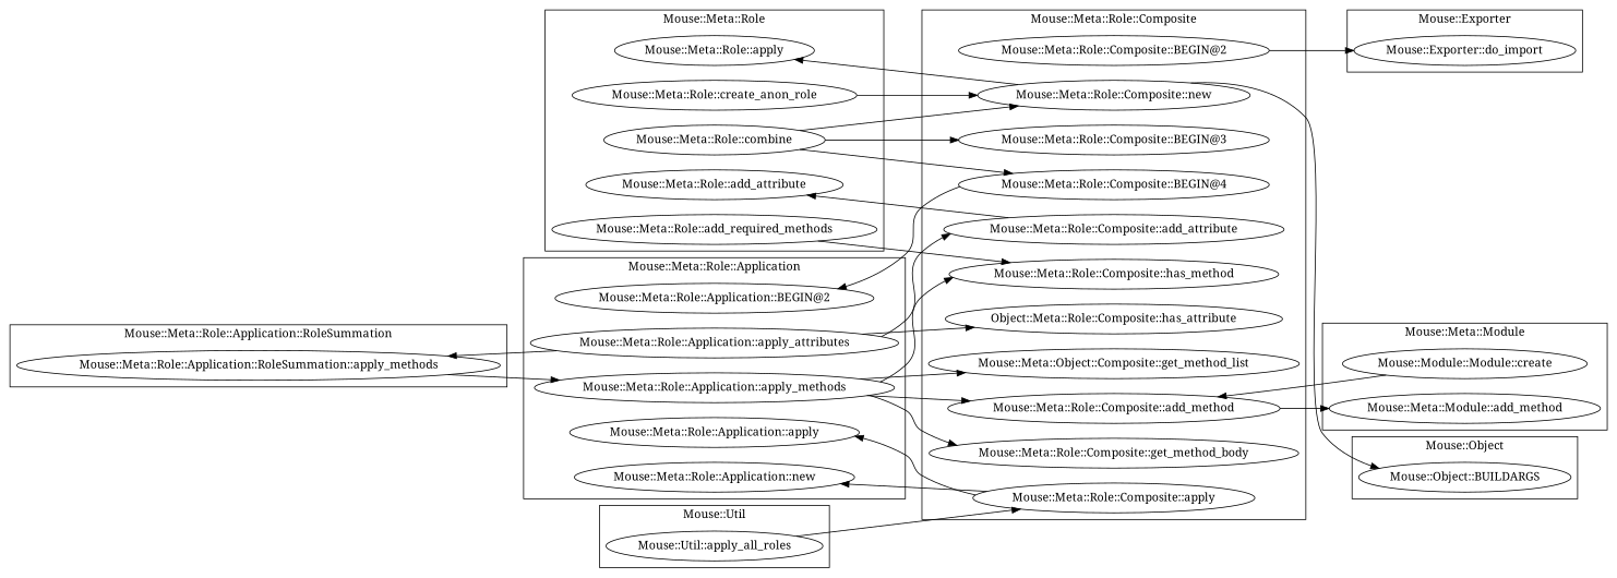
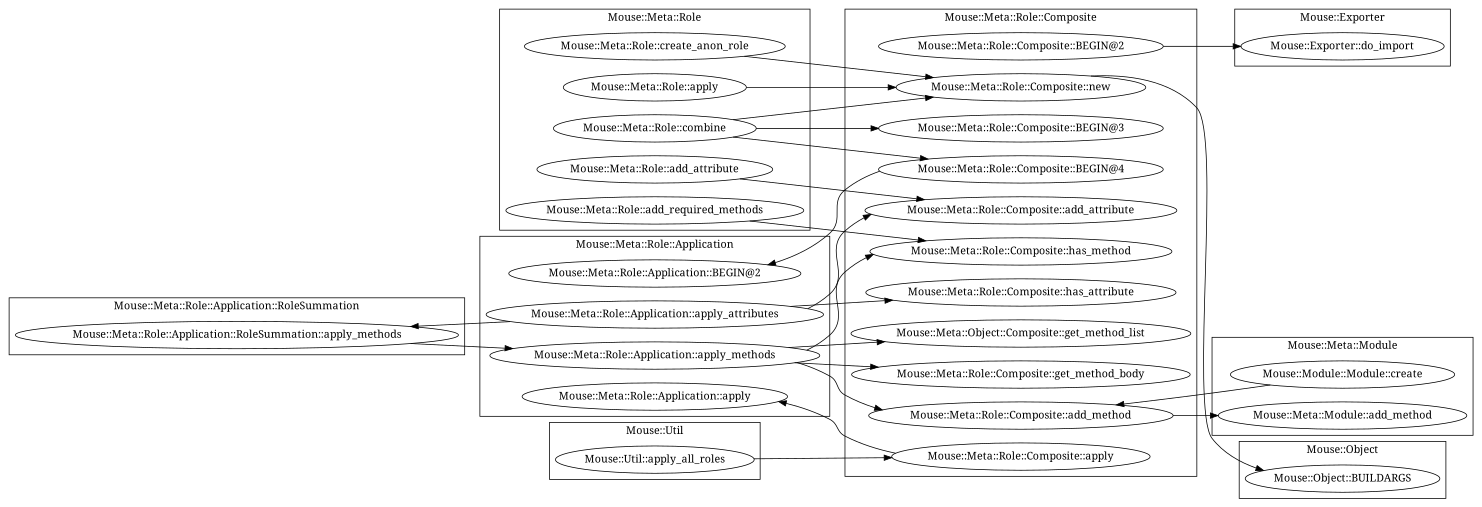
  digraph {
    fontname="Noto Serif"
    rankdir=LR
    node [fontname="Noto Serif"]
    edge [fontname="Noto Serif"]
    "Mouse::Meta::Role::add_required_methods"
    "Mouse::Meta::Role::create_anon_role"
    "Mouse::Meta::Role::combine"
    "Mouse::Meta::Role::add_attribute"
    "Mouse::Meta::Role::apply"
    "Mouse::Meta::Role::Composite::get_method_body"
    "Mouse::Meta::Role::Composite::BEGIN@2"
    "Mouse::Meta::Role::Composite::add_attribute"
    "Mouse::Meta::Role::Composite::BEGIN@3"
    "Mouse::Meta::Role::Composite::add_method"
    n11 [label="Mouse::Meta::Object::Composite::get_method_list"]
    "Mouse::Meta::Role::Composite::apply"
    "Mouse::Meta::Role::Composite::BEGIN@4"
    "Mouse::Meta::Role::Composite::has_method"
-   "Mouse::Meta::Role::Composite::has_attribute" [label="Object::Meta::Role::Composite::has_attribute"]
+   "Mouse::Meta::Role::Composite::has_attribute"
    "Mouse::Meta::Role::Composite::new"
    "Mouse::Object::BUILDARGS"
    "Mouse::Meta::Role::Application::RoleSummation::apply_methods"
    "Mouse::Util::apply_all_roles"
-   "Mouse::Meta::Role::Application::new"
    "Mouse::Meta::Role::Application::BEGIN@2"
    "Mouse::Meta::Role::Application::apply"
    "Mouse::Meta::Role::Application::apply_methods"
    "Mouse::Meta::Role::Application::apply_attributes"
    "Mouse::Exporter::do_import"
    n26 [label="Mouse::Module::Module::create"]
    "Mouse::Meta::Module::add_method"
    subgraph cluster_1 {
      label="Mouse::Meta::Role"
      "Mouse::Meta::Role::add_required_methods"
      "Mouse::Meta::Role::create_anon_role"
      "Mouse::Meta::Role::combine"
      "Mouse::Meta::Role::add_attribute"
      "Mouse::Meta::Role::apply"
    }
    subgraph cluster_2 {
      label="Mouse::Meta::Role::Composite"
      "Mouse::Meta::Role::Composite::get_method_body"
      "Mouse::Meta::Role::Composite::BEGIN@2"
      "Mouse::Meta::Role::Composite::add_attribute"
      "Mouse::Meta::Role::Composite::BEGIN@3"
      "Mouse::Meta::Role::Composite::add_method"
      n11
      "Mouse::Meta::Role::Composite::apply"
      "Mouse::Meta::Role::Composite::BEGIN@4"
      "Mouse::Meta::Role::Composite::has_method"
      "Mouse::Meta::Role::Composite::has_attribute"
      "Mouse::Meta::Role::Composite::new"
    }
    subgraph cluster_3 {
      label="Mouse::Object"
      "Mouse::Object::BUILDARGS"
    }
    subgraph cluster_4 {
      label="Mouse::Meta::Role::Application::RoleSummation"
      "Mouse::Meta::Role::Application::RoleSummation::apply_methods"
    }
    subgraph cluster_5 {
      label="Mouse::Util"
      "Mouse::Util::apply_all_roles"
    }
    subgraph cluster_6 {
      label="Mouse::Meta::Role::Application"
-     "Mouse::Meta::Role::Application::new"
      "Mouse::Meta::Role::Application::BEGIN@2"
      "Mouse::Meta::Role::Application::apply"
      "Mouse::Meta::Role::Application::apply_methods"
      "Mouse::Meta::Role::Application::apply_attributes"
    }
    subgraph cluster_7 {
      label="Mouse::Exporter"
      "Mouse::Exporter::do_import"
    }
    subgraph cluster_8 {
      label="Mouse::Meta::Module"
      n26
      "Mouse::Meta::Module::add_method"
    }
    "Mouse::Meta::Role::add_required_methods" -> "Mouse::Meta::Role::Composite::has_method"
    "Mouse::Meta::Role::create_anon_role" -> "Mouse::Meta::Role::Composite::new"
    "Mouse::Meta::Role::combine" -> "Mouse::Meta::Role::Composite::BEGIN@3"
    "Mouse::Meta::Role::combine" -> "Mouse::Meta::Role::Composite::BEGIN@4"
    "Mouse::Meta::Role::combine" -> "Mouse::Meta::Role::Composite::new"
    "Mouse::Meta::Role::Composite::BEGIN@2" -> "Mouse::Exporter::do_import"
-   "Mouse::Meta::Role::Composite::add_attribute" -> "Mouse::Meta::Role::add_attribute"
+   "Mouse::Meta::Role::add_attribute" -> "Mouse::Meta::Role::Composite::add_attribute"
    "Mouse::Meta::Role::Composite::add_method" -> "Mouse::Meta::Module::add_method"
-   "Mouse::Meta::Role::Composite::apply" -> "Mouse::Meta::Role::Application::new"
    "Mouse::Meta::Role::Composite::apply" -> "Mouse::Meta::Role::Application::apply"
    "Mouse::Meta::Role::Composite::BEGIN@4" -> "Mouse::Meta::Role::Application::BEGIN@2"
-   "Mouse::Meta::Role::Composite::new" -> "Mouse::Meta::Role::apply"
+   "Mouse::Meta::Role::apply" -> "Mouse::Meta::Role::Composite::new"
    "Mouse::Meta::Role::Composite::new" -> "Mouse::Object::BUILDARGS"
    "Mouse::Meta::Role::Application::RoleSummation::apply_methods" -> "Mouse::Meta::Role::Application::apply_methods"
    "Mouse::Util::apply_all_roles" -> "Mouse::Meta::Role::Composite::apply"
    "Mouse::Meta::Role::Application::apply_methods" -> "Mouse::Meta::Role::Composite::get_method_body"
    "Mouse::Meta::Role::Application::apply_methods" -> "Mouse::Meta::Role::Composite::add_method"
    "Mouse::Meta::Role::Application::apply_methods" -> n11
    "Mouse::Meta::Role::Application::apply_methods" -> "Mouse::Meta::Role::Composite::has_method"
    "Mouse::Meta::Role::Application::apply_attributes" -> "Mouse::Meta::Role::Composite::add_attribute"
    "Mouse::Meta::Role::Application::apply_attributes" -> "Mouse::Meta::Role::Composite::has_attribute"
    "Mouse::Meta::Role::Application::apply_attributes" -> "Mouse::Meta::Role::Application::RoleSummation::apply_methods"
    n26 -> "Mouse::Meta::Role::Composite::add_method"
  }
